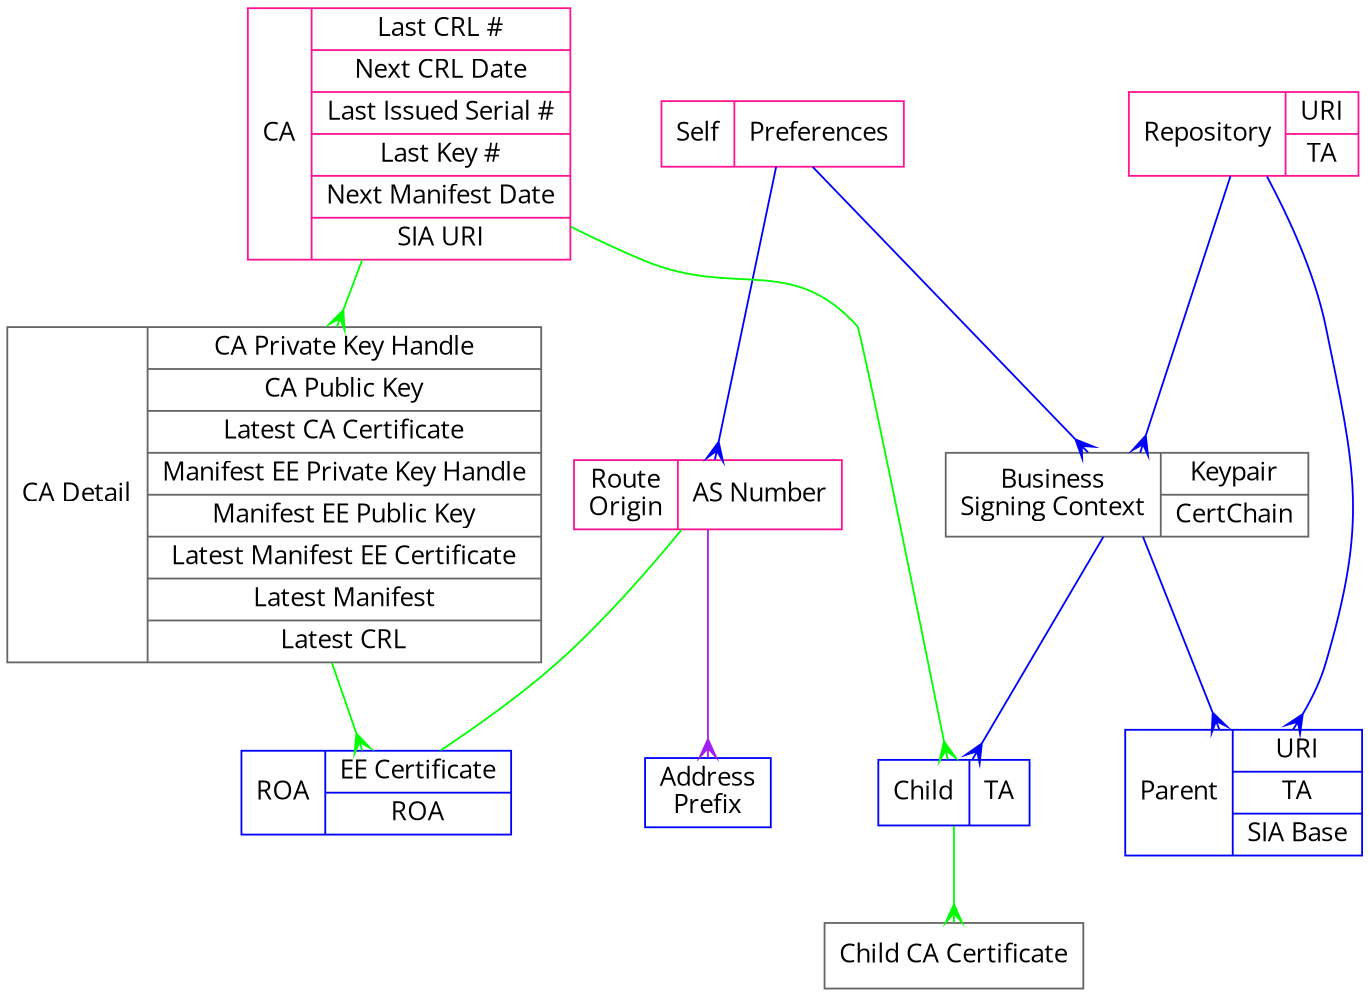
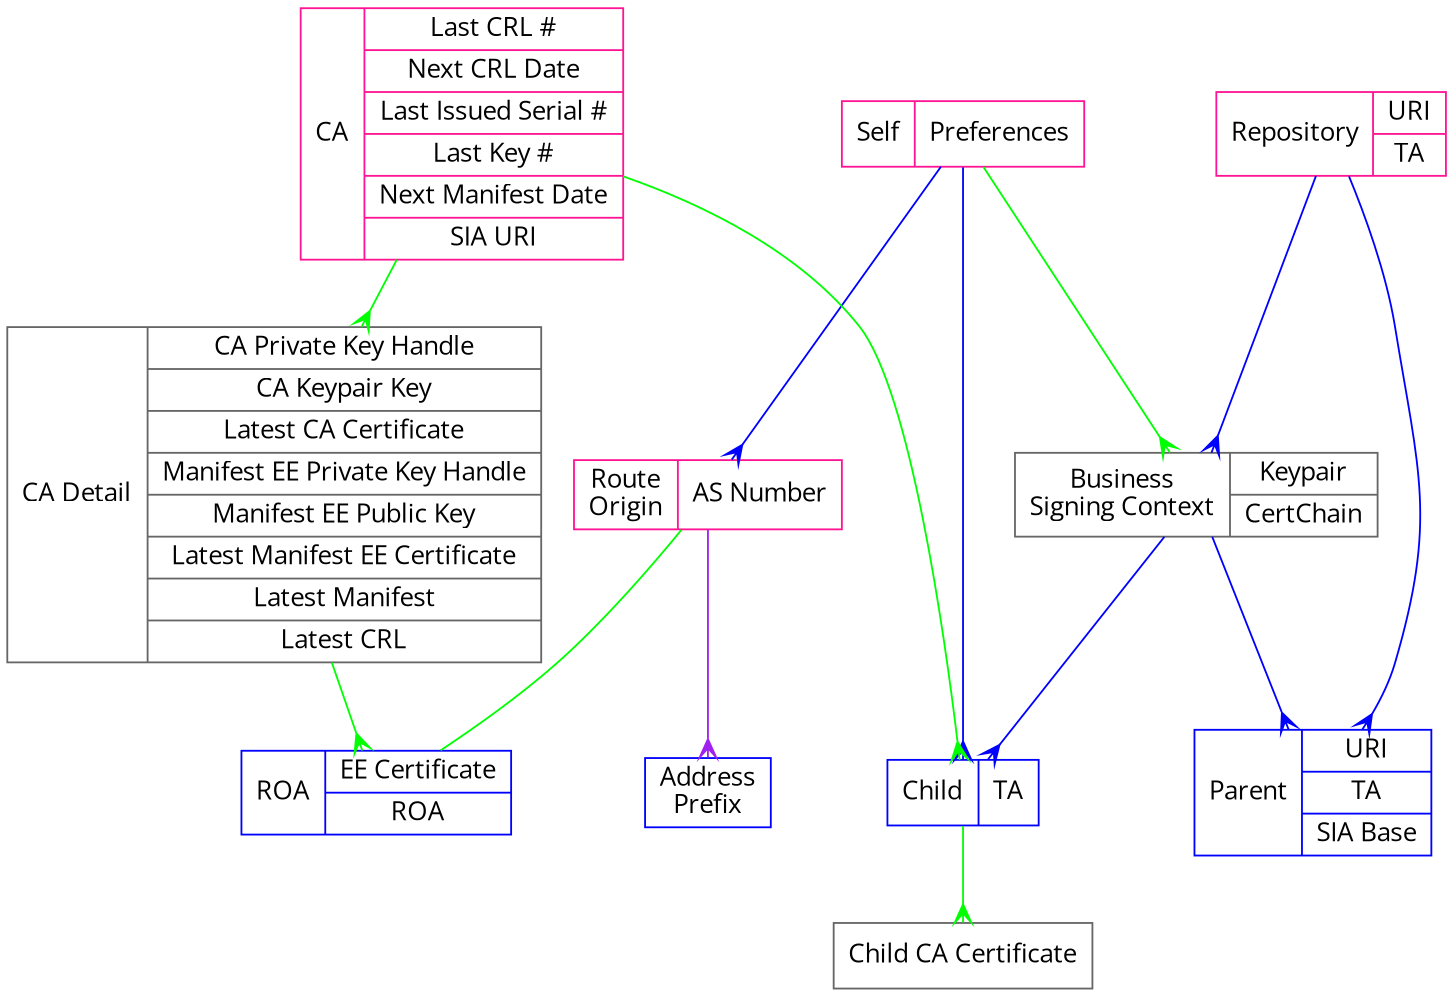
  digraph {
    fontname="Open Sans"
    splines=true
    node [color=deeppink fontname="Open Sans" shape=record]
    edge [arrowhead=crow arrowtail=none color=blue fontname="Open Sans"]
    n1 [label="Self|{Preferences}"]
    n2 [color=blue label="Child|{TA}"]
    n3 [color=gray40 label="Business\nSigning Context|{Keypair|CertChain}"]
    n4 [label="Route\nOrigin|{AS Number}"]
    n5 [color=blue label="Parent|{URI|TA|SIA Base}"]
    n6 [color=gray40 label="Child CA Certificate"]
    n7 [color=blue label="Address\nPrefix"]
    n8 [color=blue label="ROA|{EE Certificate|ROA}"]
    n9 [label="CA|{Last CRL #|Next CRL Date|Last Issued Serial #|Last Key #|Next Manifest Date|SIA URI}"]
-   n10 [color=gray40 label="CA Detail|{CA Private Key Handle|CA Public Key|Latest CA Certificate|Manifest EE Private Key Handle|Manifest EE Public Key|Latest Manifest EE Certificate|Latest Manifest|Latest CRL}"]
+   n10 [color=gray40 label="CA Detail|{CA Private Key Handle|CA Keypair Key|Latest CA Certificate|Manifest EE Private Key Handle|Manifest EE Public Key|Latest Manifest EE Certificate|Latest Manifest|Latest CRL}"]
    n11 [label="Repository|{URI|TA}"]
-   n1 -> n3
+   n1 -> n2
+   n1 -> n3 [color=green]
    n1 -> n4
    n2 -> n6 [color=green]
    n3 -> n2
    n3 -> n5
    n4 -> n7 [color=purple]
    n4 -> n8 [arrowhead=none color=green style=solid]
    n9 -> n2 [arrowtail=crow color=green]
    n9 -> n10 [color=green]
    n10 -> n8 [color=green]
    n11 -> n3
    n11 -> n5
  }
